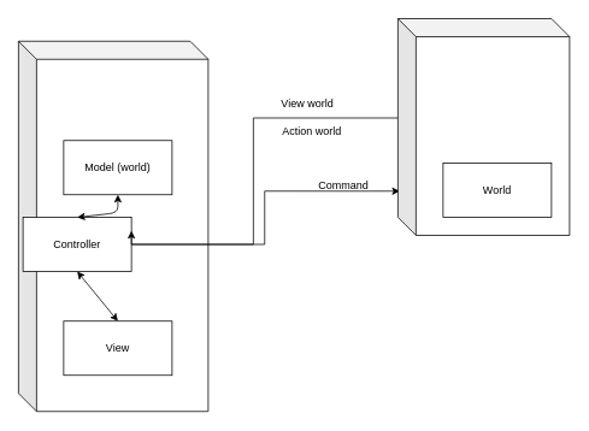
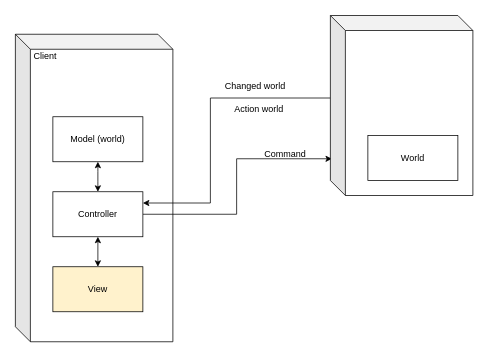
  <mxCell id="0" />
  <mxCell id="1" parent="0" />
  <mxCell id="2" value="" style="shape=cube;whiteSpace=wrap;html=1;boundedLbl=1;backgroundOutline=1;darkOpacity=0.05;darkOpacity2=0.1;shadow=0;" vertex="1" parent="1"><mxGeometry x="20" y="45" width="210" height="410" as="geometry" /></mxCell>
- <mxCell id="3" value="View" style="rounded=0;whiteSpace=wrap;html=1;" vertex="1" parent="1"><mxGeometry x="70" y="355" width="120" height="60" as="geometry" /></mxCell>
+ <mxCell id="3" value="View" style="rounded=0;whiteSpace=wrap;html=1;fillColor=#fff2cc;" vertex="1" parent="1"><mxGeometry x="70" y="355" width="120" height="60" as="geometry" /></mxCell>
  <mxCell id="4" style="edgeStyle=orthogonalEdgeStyle;rounded=0;orthogonalLoop=1;jettySize=auto;html=1;exitX=1;exitY=0.5;exitDx=0;exitDy=0;startArrow=none;startFill=0;entryX=0.011;entryY=0.796;entryDx=0;entryDy=0;entryPerimeter=0;" edge="1" parent="1" source="5" target="8"><mxGeometry relative="1" as="geometry" /></mxCell>
- <mxCell id="5" value="Controller" style="rounded=0;whiteSpace=wrap;html=1;" vertex="1" parent="1"><mxGeometry x="25" y="240" width="120" height="60" as="geometry" /></mxCell>
+ <mxCell id="5" value="Controller" style="rounded=0;whiteSpace=wrap;html=1;" vertex="1" parent="1"><mxGeometry x="70" y="255" width="120" height="60" as="geometry" /></mxCell>
  <mxCell id="6" value="Model (world)" style="rounded=0;whiteSpace=wrap;html=1;" vertex="1" parent="1"><mxGeometry x="70" y="155" width="120" height="60" as="geometry" /></mxCell>
  <mxCell id="7" style="edgeStyle=orthogonalEdgeStyle;rounded=0;orthogonalLoop=1;jettySize=auto;html=1;exitX=0;exitY=0;exitDx=0;exitDy=110;exitPerimeter=0;startArrow=none;startFill=0;entryX=1;entryY=0.25;entryDx=0;entryDy=0;" edge="1" parent="1" source="8" target="5"><mxGeometry relative="1" as="geometry"><Array as="points"><mxPoint x="280" y="130" /><mxPoint x="280" y="270" /></Array></mxGeometry></mxCell>
  <mxCell id="8" value="" style="shape=cube;whiteSpace=wrap;html=1;boundedLbl=1;backgroundOutline=1;darkOpacity=0.05;darkOpacity2=0.1;size=20;" vertex="1" parent="1"><mxGeometry x="440" y="20" width="190" height="240" as="geometry" /></mxCell>
  <mxCell id="9" value="World" style="rounded=0;whiteSpace=wrap;html=1;" vertex="1" parent="1"><mxGeometry x="490" y="180" width="120" height="60" as="geometry" /></mxCell>
  <mxCell id="10" value="" style="endArrow=classic;startArrow=classic;html=1;exitX=0.5;exitY=0;exitDx=0;exitDy=0;entryX=0.5;entryY=1;entryDx=0;entryDy=0;" edge="1" parent="1" source="5" target="6"><mxGeometry width="50" height="50" relative="1" as="geometry"><mxPoint x="140" y="165" as="sourcePoint" /><mxPoint x="140" y="124" as="targetPoint" /><Array as="points"><mxPoint x="130" y="235" /></Array></mxGeometry></mxCell>
  <mxCell id="11" value="" style="endArrow=classic;startArrow=classic;html=1;exitX=0.5;exitY=0;exitDx=0;exitDy=0;entryX=0.5;entryY=1;entryDx=0;entryDy=0;" edge="1" parent="1" source="3" target="5"><mxGeometry width="50" height="50" relative="1" as="geometry"><mxPoint x="150" y="175" as="sourcePoint" /><mxPoint x="150" y="134" as="targetPoint" /></mxGeometry></mxCell>
+ <mxCell id="12" value="Client" style="text;html=1;strokeColor=none;fillColor=none;align=center;verticalAlign=middle;whiteSpace=wrap;rounded=0;shadow=0;" vertex="1" parent="1"><mxGeometry x="40" y="65" width="40" height="20" as="geometry" /></mxCell>
  <mxCell id="13" value="Command" style="text;html=1;strokeColor=none;fillColor=none;align=center;verticalAlign=middle;whiteSpace=wrap;rounded=0;shadow=0;" vertex="1" parent="1"><mxGeometry x="360" y="195" width="40" height="20" as="geometry" /></mxCell>
- <mxCell id="14" value="&lt;div&gt;View world&lt;/div&gt;" style="text;html=1;strokeColor=none;fillColor=none;align=center;verticalAlign=middle;whiteSpace=wrap;rounded=0;shadow=0;" vertex="1" parent="1"><mxGeometry x="290" y="105" width="100" height="20" as="geometry" /></mxCell>
+ <mxCell id="14" value="&lt;div&gt;Changed world&lt;/div&gt;" style="text;html=1;strokeColor=none;fillColor=none;align=center;verticalAlign=middle;whiteSpace=wrap;rounded=0;shadow=0;" vertex="1" parent="1"><mxGeometry x="290" y="105" width="100" height="20" as="geometry" /></mxCell>
  <mxCell id="15" value="Action world" style="text;html=1;strokeColor=none;fillColor=none;align=center;verticalAlign=middle;whiteSpace=wrap;rounded=0;shadow=0;" vertex="1" parent="1"><mxGeometry x="300" y="135" width="90" height="20" as="geometry" /></mxCell>
